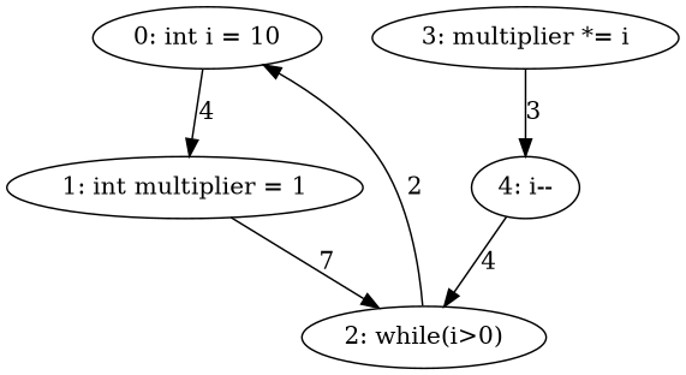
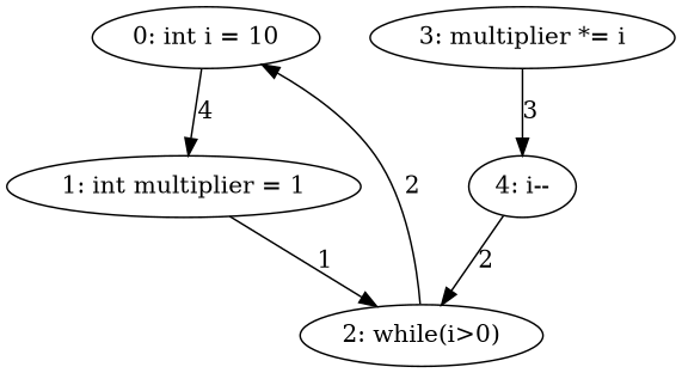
  digraph {
    n1 [label="0: int i = 10"]
    n2 [label="1: int multiplier = 1"]
    n3 [label="2: while(i>0)"]
    n4 [label="3: multiplier *= i"]
    n5 [label="4: i--"]
    n1 -> n2 [label=4]
-   n2 -> n3 [label=7]
+   n2 -> n3 [label=1]
    n3 -> n1 [label=2]
    n4 -> n5 [label=3]
-   n5 -> n3 [label=4]
+   n5 -> n3 [label=2]
  }
